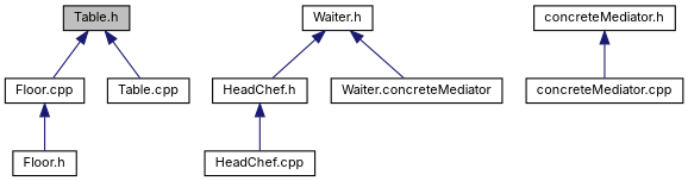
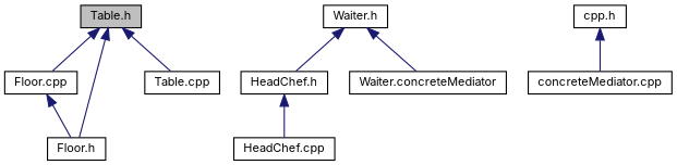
  digraph {
    fontname=Inter
    node [color=black fillcolor=white fontname=Inter fontsize=10 shape=record style=filled]
    edge [color=midnightblue dir=back fontname=Inter fontsize=10 labelfontname=Helvetica labelfontsize=10 style=solid]
    n1 [fillcolor=grey75 fontcolor=black height=0.2 label="Table.h" width=0.4]
    n2 [height=0.2 label="Floor.cpp" width=0.4]
    n3 [height=0.2 label="Floor.h" width=0.4]
    n4 [height=0.2 label="Table.cpp" width=0.4]
    n5 [height=0.2 label="Waiter.h" width=0.4]
    n6 [height=0.2 label="HeadChef.h" width=0.4]
    n7 [height=0.2 label="Waiter.concreteMediator" width=0.4]
    n8 [height=0.2 label="HeadChef.cpp" width=0.4]
-   n9 [height=0.2 label="concreteMediator.h" width=0.4]
+   n9 [height=0.2 label="cpp.h" width=0.4]
    n10 [height=0.2 label="concreteMediator.cpp" width=0.4]
    n1 -> n2
+   n1 -> n3
    n1 -> n4
    n2 -> n3
    n5 -> n6
    n5 -> n7
    n6 -> n8
    n9 -> n10
  }
